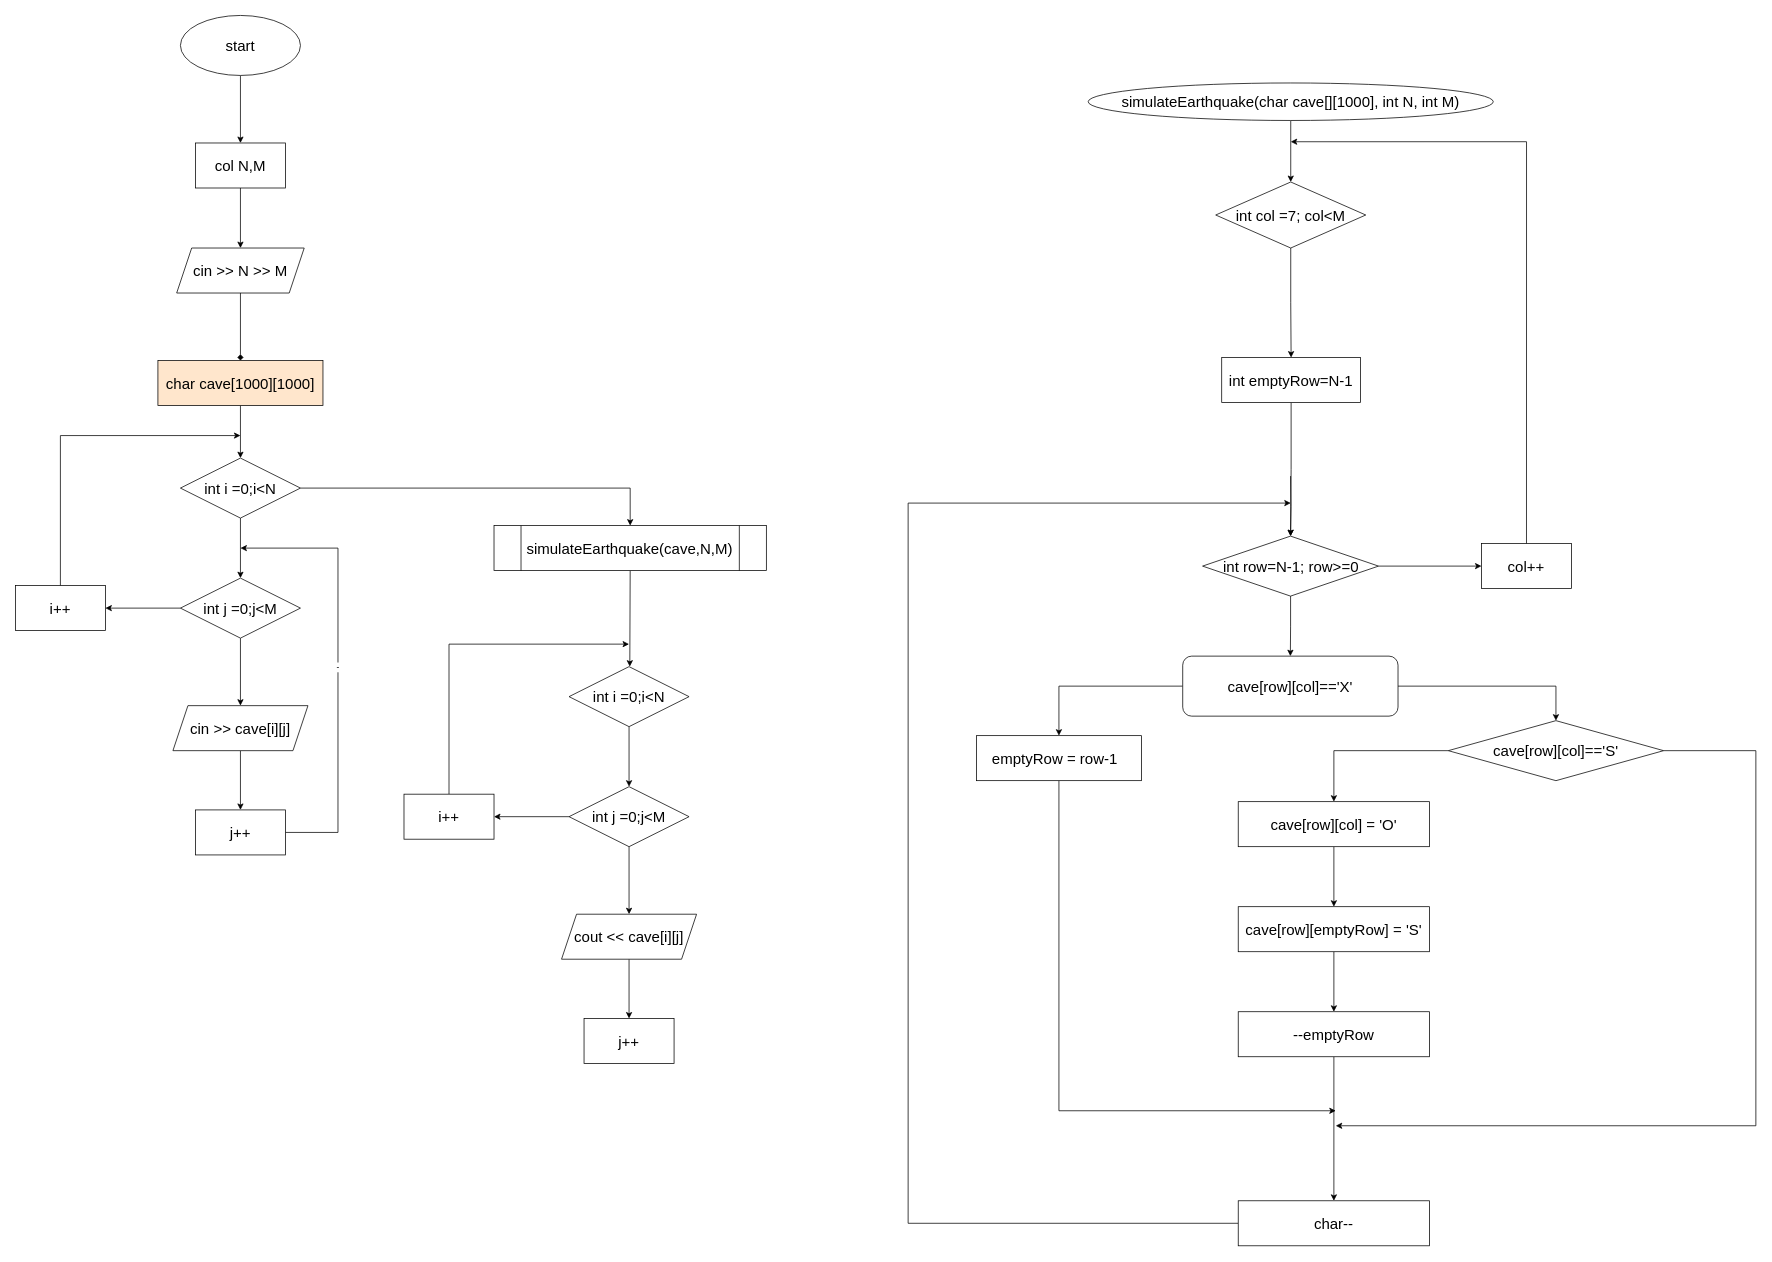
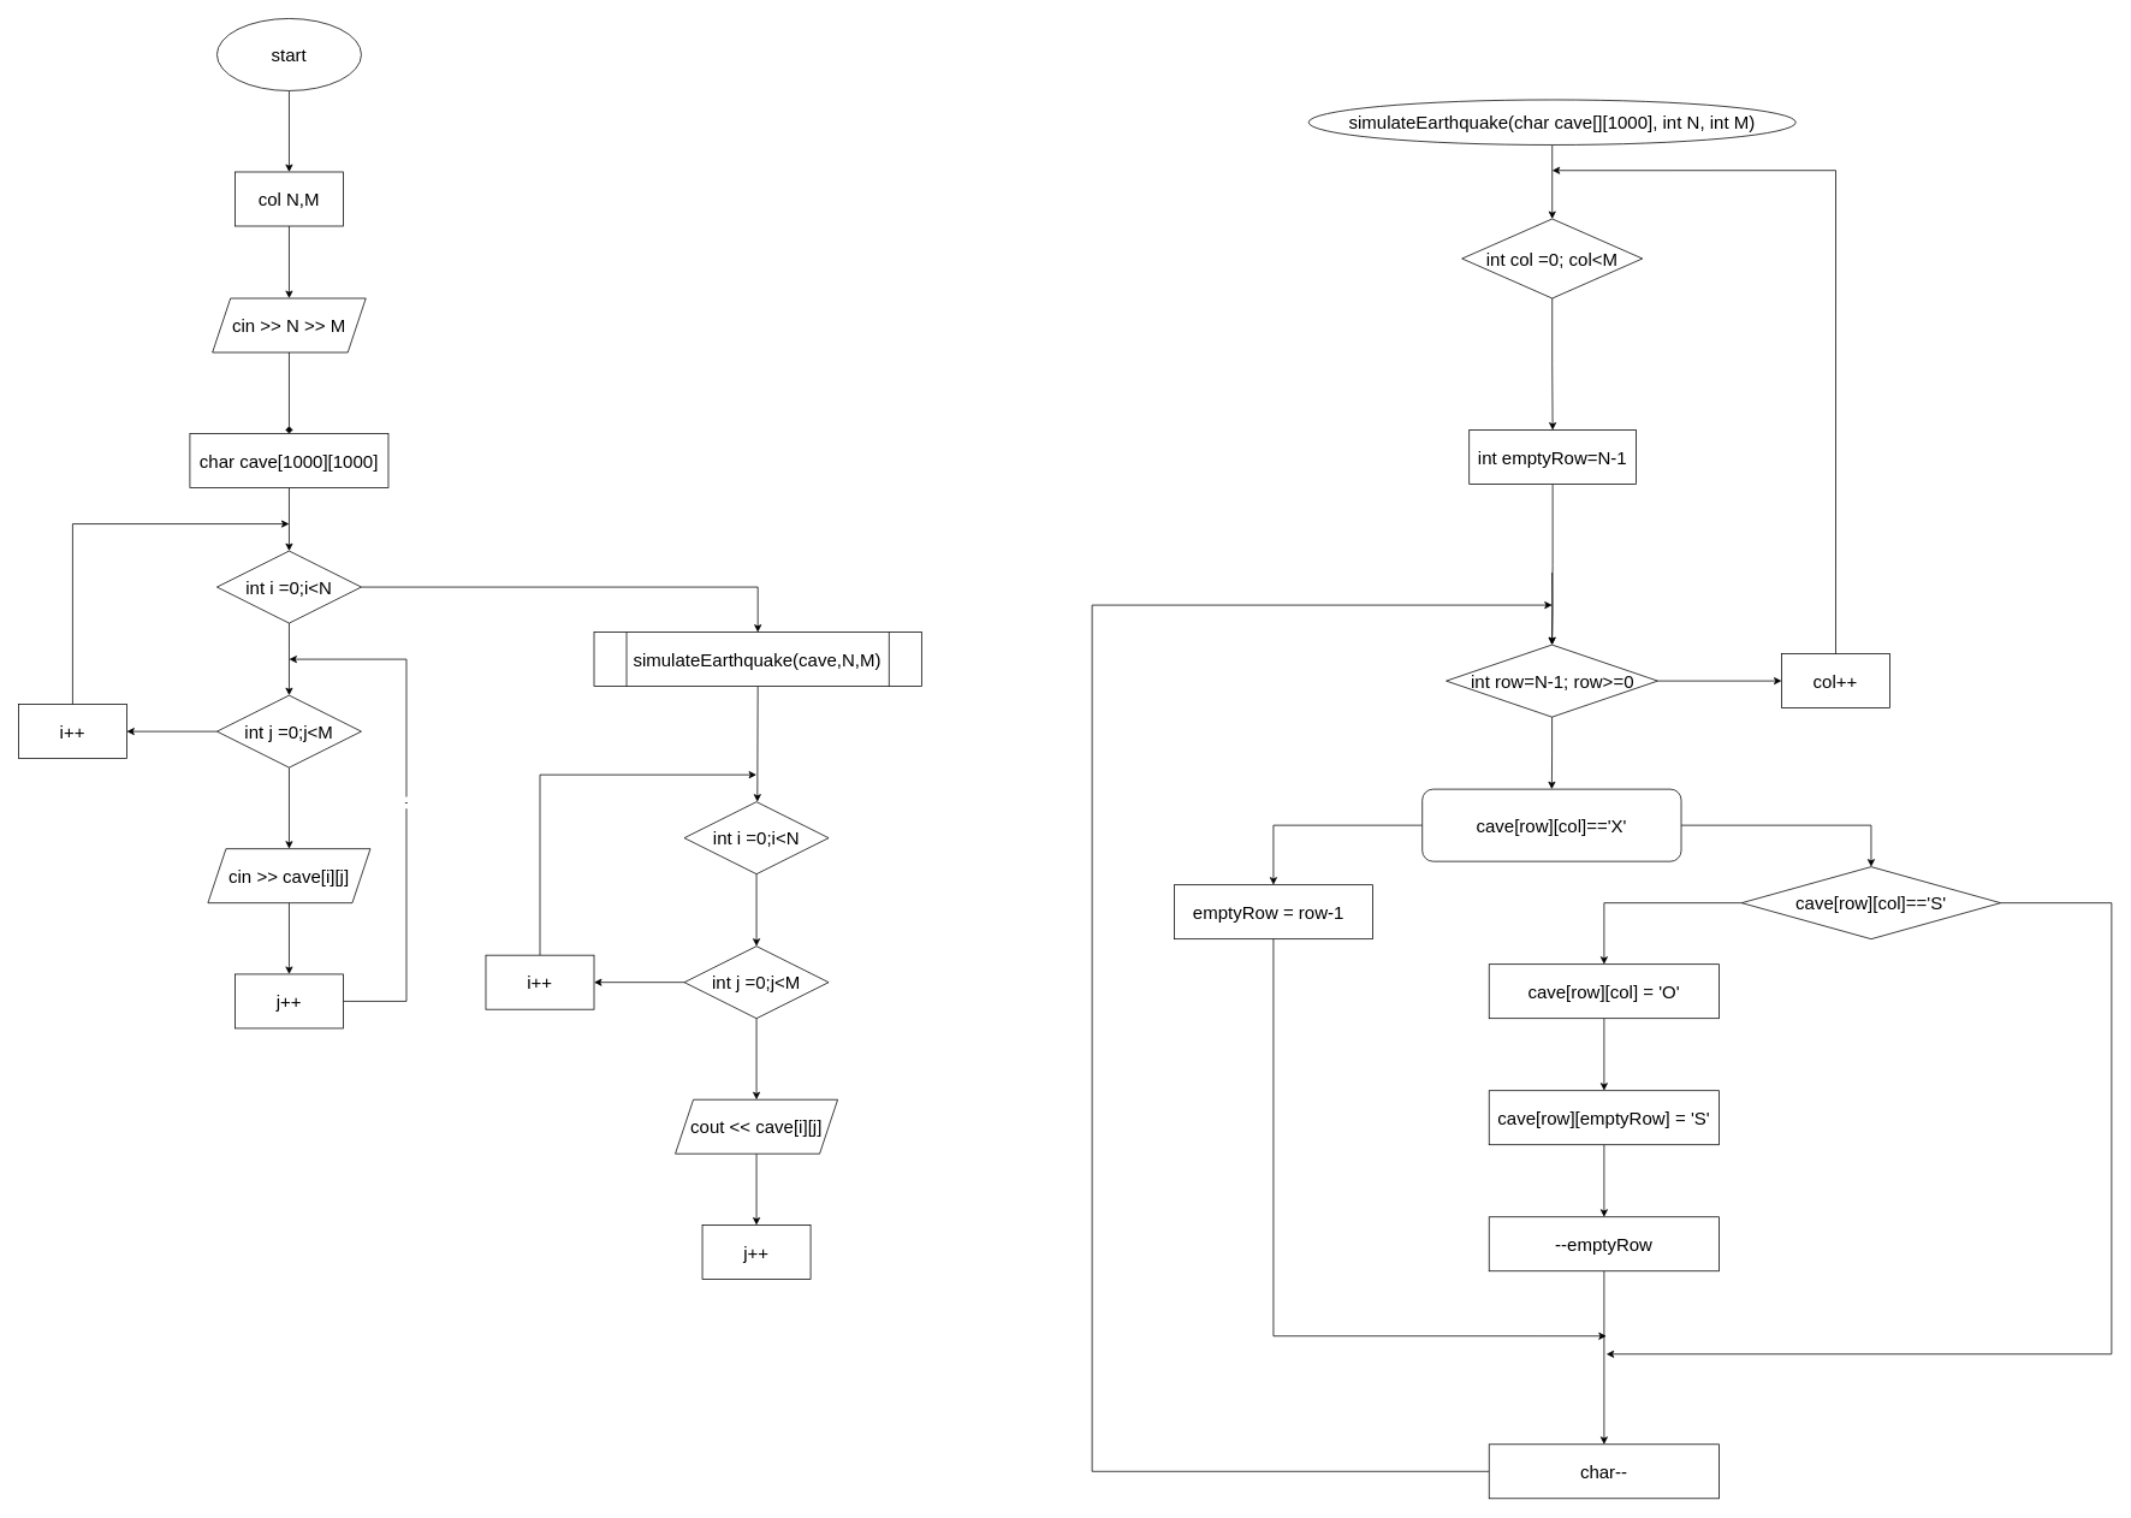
  <mxCell id="0" />
  <mxCell id="1" parent="0" />
  <mxCell id="2" value="" style="edgeStyle=orthogonalEdgeStyle;rounded=0;orthogonalLoop=1;jettySize=auto;html=1;" parent="1" source="3" target="5" edge="1"><mxGeometry relative="1" as="geometry" /></mxCell>
  <mxCell id="3" value="&lt;font style=&quot;font-size: 20px;&quot;&gt;start&lt;/font&gt;" style="ellipse;whiteSpace=wrap;html=1;" parent="1" vertex="1"><mxGeometry x="240" y="20" width="160" height="80" as="geometry" /></mxCell>
  <mxCell id="4" value="" style="edgeStyle=orthogonalEdgeStyle;rounded=0;orthogonalLoop=1;jettySize=auto;html=1;" parent="1" source="5" target="7" edge="1"><mxGeometry relative="1" as="geometry" /></mxCell>
  <mxCell id="5" value="&lt;font style=&quot;font-size: 20px;&quot;&gt;col N,M&lt;/font&gt;" style="whiteSpace=wrap;html=1;" parent="1" vertex="1"><mxGeometry x="260" y="190" width="120" height="60" as="geometry" /></mxCell>
  <mxCell id="6" value="" style="edgeStyle=orthogonalEdgeStyle;rounded=0;orthogonalLoop=1;jettySize=auto;html=1;endArrow=diamond;" parent="1" source="7" target="9" edge="1"><mxGeometry relative="1" as="geometry" /></mxCell>
  <mxCell id="7" value="&lt;font style=&quot;font-size: 20px;&quot;&gt;cin &amp;gt;&amp;gt; N &amp;gt;&amp;gt; M&lt;/font&gt;" style="shape=parallelogram;perimeter=parallelogramPerimeter;whiteSpace=wrap;html=1;fixedSize=1;" parent="1" vertex="1"><mxGeometry x="235" y="330" width="170" height="60" as="geometry" /></mxCell>
  <mxCell id="8" value="" style="edgeStyle=orthogonalEdgeStyle;rounded=0;orthogonalLoop=1;jettySize=auto;html=1;" parent="1" source="9" target="12" edge="1"><mxGeometry relative="1" as="geometry" /></mxCell>
- <mxCell id="9" value="&lt;font style=&quot;font-size: 20px;&quot;&gt;char cave[1000][1000]&lt;/font&gt;" style="whiteSpace=wrap;html=1;fillColor=#ffe6cc;" parent="1" vertex="1"><mxGeometry x="210" y="480" width="220" height="60" as="geometry" /></mxCell>
+ <mxCell id="9" value="&lt;font style=&quot;font-size: 20px;&quot;&gt;char cave[1000][1000]&lt;/font&gt;" style="whiteSpace=wrap;html=1;" parent="1" vertex="1"><mxGeometry x="210" y="480" width="220" height="60" as="geometry" /></mxCell>
  <mxCell id="10" value="" style="edgeStyle=orthogonalEdgeStyle;rounded=0;orthogonalLoop=1;jettySize=auto;html=1;" parent="1" source="12" target="15" edge="1"><mxGeometry relative="1" as="geometry" /></mxCell>
  <mxCell id="11" value="" style="edgeStyle=orthogonalEdgeStyle;rounded=0;orthogonalLoop=1;jettySize=auto;html=1;" parent="1" source="12" target="23" edge="1"><mxGeometry relative="1" as="geometry" /></mxCell>
  <mxCell id="12" value="&lt;font style=&quot;font-size: 20px;&quot;&gt;int i =0;i&amp;lt;N&lt;/font&gt;" style="rhombus;whiteSpace=wrap;html=1;" parent="1" vertex="1"><mxGeometry x="240" y="610" width="160" height="80" as="geometry" /></mxCell>
  <mxCell id="13" value="" style="edgeStyle=orthogonalEdgeStyle;rounded=0;orthogonalLoop=1;jettySize=auto;html=1;" parent="1" source="15" target="17" edge="1"><mxGeometry relative="1" as="geometry" /></mxCell>
  <mxCell id="14" value="" style="edgeStyle=orthogonalEdgeStyle;rounded=0;orthogonalLoop=1;jettySize=auto;html=1;" parent="1" source="15" target="21" edge="1"><mxGeometry relative="1" as="geometry" /></mxCell>
  <mxCell id="15" value="&lt;font style=&quot;font-size: 20px;&quot;&gt;int j =0;j&amp;lt;M&lt;/font&gt;" style="rhombus;whiteSpace=wrap;html=1;" parent="1" vertex="1"><mxGeometry x="240" y="770" width="160" height="80" as="geometry" /></mxCell>
  <mxCell id="16" value="" style="edgeStyle=orthogonalEdgeStyle;rounded=0;orthogonalLoop=1;jettySize=auto;html=1;" parent="1" source="17" target="19" edge="1"><mxGeometry relative="1" as="geometry" /></mxCell>
  <mxCell id="17" value="&lt;font style=&quot;font-size: 20px;&quot;&gt;cin &amp;gt;&amp;gt; cave[i][j]&lt;/font&gt;" style="shape=parallelogram;perimeter=parallelogramPerimeter;whiteSpace=wrap;html=1;fixedSize=1;" parent="1" vertex="1"><mxGeometry x="230" y="940" width="180" height="60" as="geometry" /></mxCell>
  <mxCell id="18" value="-" style="edgeStyle=orthogonalEdgeStyle;rounded=0;orthogonalLoop=1;jettySize=auto;html=1;exitX=1;exitY=0.5;exitDx=0;exitDy=0;" parent="1" source="19" edge="1"><mxGeometry relative="1" as="geometry"><mxPoint x="320" y="730" as="targetPoint" /><Array as="points"><mxPoint x="450" y="1109" /><mxPoint x="450" y="730" /></Array></mxGeometry></mxCell>
  <mxCell id="19" value="&lt;font style=&quot;font-size: 20px;&quot;&gt;j++&lt;/font&gt;" style="whiteSpace=wrap;html=1;" parent="1" vertex="1"><mxGeometry x="260" y="1079" width="120" height="60" as="geometry" /></mxCell>
  <mxCell id="20" style="edgeStyle=orthogonalEdgeStyle;rounded=0;orthogonalLoop=1;jettySize=auto;html=1;exitX=0.5;exitY=0;exitDx=0;exitDy=0;" parent="1" source="21" edge="1"><mxGeometry relative="1" as="geometry"><mxPoint x="320" y="580" as="targetPoint" /><Array as="points"><mxPoint x="80" y="580" /></Array></mxGeometry></mxCell>
  <mxCell id="21" value="&lt;font style=&quot;font-size: 20px;&quot;&gt;i++&lt;/font&gt;" style="whiteSpace=wrap;html=1;" parent="1" vertex="1"><mxGeometry x="20" y="780" width="120" height="60" as="geometry" /></mxCell>
  <mxCell id="22" style="edgeStyle=orthogonalEdgeStyle;rounded=0;orthogonalLoop=1;jettySize=auto;html=1;entryX=0.5;entryY=0;entryDx=0;entryDy=0;exitX=0.5;exitY=1;exitDx=0;exitDy=0;" parent="1" source="23" edge="1"><mxGeometry relative="1" as="geometry"><mxPoint x="826.556" y="680" as="sourcePoint" /><mxPoint x="839" y="888" as="targetPoint" /></mxGeometry></mxCell>
  <mxCell id="23" value="&lt;font style=&quot;font-size: 20px;&quot;&gt;simulateEarthquake(cave,N,M)&lt;/font&gt;" style="shape=process;whiteSpace=wrap;html=1;backgroundOutline=1;" parent="1" vertex="1"><mxGeometry x="658" y="700" width="363" height="60" as="geometry" /></mxCell>
  <mxCell id="24" value="" style="edgeStyle=orthogonalEdgeStyle;rounded=0;orthogonalLoop=1;jettySize=auto;html=1;" parent="1" source="25" target="28" edge="1"><mxGeometry relative="1" as="geometry" /></mxCell>
  <mxCell id="25" value="&lt;font style=&quot;font-size: 20px;&quot;&gt;int i =0;i&amp;lt;N&lt;/font&gt;" style="rhombus;whiteSpace=wrap;html=1;" parent="1" vertex="1"><mxGeometry x="758" y="888" width="160" height="80" as="geometry" /></mxCell>
  <mxCell id="26" value="" style="edgeStyle=orthogonalEdgeStyle;rounded=0;orthogonalLoop=1;jettySize=auto;html=1;" parent="1" source="28" target="30" edge="1"><mxGeometry relative="1" as="geometry" /></mxCell>
  <mxCell id="27" value="" style="edgeStyle=orthogonalEdgeStyle;rounded=0;orthogonalLoop=1;jettySize=auto;html=1;" parent="1" source="28" target="33" edge="1"><mxGeometry relative="1" as="geometry" /></mxCell>
  <mxCell id="28" value="&lt;font style=&quot;font-size: 20px;&quot;&gt;int j =0;j&amp;lt;M&lt;/font&gt;" style="rhombus;whiteSpace=wrap;html=1;" parent="1" vertex="1"><mxGeometry x="758" y="1048" width="160" height="80" as="geometry" /></mxCell>
  <mxCell id="29" value="" style="edgeStyle=orthogonalEdgeStyle;rounded=0;orthogonalLoop=1;jettySize=auto;html=1;" parent="1" source="30" target="31" edge="1"><mxGeometry relative="1" as="geometry" /></mxCell>
  <mxCell id="30" value="&lt;font style=&quot;font-size: 20px;&quot;&gt;cout &amp;lt;&amp;lt; cave[i][j]&lt;/font&gt;" style="shape=parallelogram;perimeter=parallelogramPerimeter;whiteSpace=wrap;html=1;fixedSize=1;" parent="1" vertex="1"><mxGeometry x="748" y="1218" width="180" height="60" as="geometry" /></mxCell>
  <mxCell id="31" value="&lt;font style=&quot;font-size: 20px;&quot;&gt;j++&lt;/font&gt;" style="whiteSpace=wrap;html=1;" parent="1" vertex="1"><mxGeometry x="778" y="1357" width="120" height="60" as="geometry" /></mxCell>
  <mxCell id="32" style="edgeStyle=orthogonalEdgeStyle;rounded=0;orthogonalLoop=1;jettySize=auto;html=1;exitX=0.5;exitY=0;exitDx=0;exitDy=0;" parent="1" source="33" edge="1"><mxGeometry relative="1" as="geometry"><mxPoint x="838" y="858" as="targetPoint" /><Array as="points"><mxPoint x="598" y="858" /></Array></mxGeometry></mxCell>
  <mxCell id="33" value="&lt;font style=&quot;font-size: 20px;&quot;&gt;i++&lt;/font&gt;" style="whiteSpace=wrap;html=1;" parent="1" vertex="1"><mxGeometry x="538" y="1058" width="120" height="60" as="geometry" /></mxCell>
  <mxCell id="34" value="" style="edgeStyle=orthogonalEdgeStyle;rounded=0;orthogonalLoop=1;jettySize=auto;html=1;" parent="1" source="35" target="37" edge="1"><mxGeometry relative="1" as="geometry" /></mxCell>
  <mxCell id="35" value="&lt;span style=&quot;font-size: 20px;&quot;&gt;simulateEarthquake(char cave[][1000], int N, int&amp;nbsp;M)&lt;/span&gt;" style="ellipse;whiteSpace=wrap;html=1;" parent="1" vertex="1"><mxGeometry x="1450" y="110" width="540" height="50" as="geometry" /></mxCell>
  <mxCell id="36" value="" style="edgeStyle=orthogonalEdgeStyle;rounded=0;orthogonalLoop=1;jettySize=auto;html=1;" edge="1" parent="1" source="37" target="39"><mxGeometry relative="1" as="geometry" /></mxCell>
- <mxCell id="37" value="&lt;font style=&quot;font-size: 20px;&quot;&gt;int col =7; col&amp;lt;M&lt;/font&gt;" style="rhombus;whiteSpace=wrap;html=1;" parent="1" vertex="1"><mxGeometry x="1620" y="242" width="200" height="88" as="geometry" /></mxCell>
+ <mxCell id="37" value="&lt;font style=&quot;font-size: 20px;&quot;&gt;int col =0; col&amp;lt;M&lt;/font&gt;" style="rhombus;whiteSpace=wrap;html=1;" parent="1" vertex="1"><mxGeometry x="1620" y="242" width="200" height="88" as="geometry" /></mxCell>
  <mxCell id="38" value="" style="edgeStyle=orthogonalEdgeStyle;rounded=0;orthogonalLoop=1;jettySize=auto;html=1;" edge="1" parent="1" source="39" target="43"><mxGeometry relative="1" as="geometry"><mxPoint x="1719.667" y="554.028" as="targetPoint" /></mxGeometry></mxCell>
  <mxCell id="39" value="&lt;font style=&quot;font-size: 20px;&quot;&gt;int emptyRow=N-1&lt;/font&gt;" style="whiteSpace=wrap;html=1;" vertex="1" parent="1"><mxGeometry x="1628" y="476" width="185" height="60" as="geometry" /></mxCell>
  <mxCell id="40" value="" style="edgeStyle=orthogonalEdgeStyle;rounded=0;orthogonalLoop=1;jettySize=auto;html=1;" edge="1" parent="1" target="43"><mxGeometry relative="1" as="geometry"><mxPoint x="1719.75" y="634" as="sourcePoint" /></mxGeometry></mxCell>
  <mxCell id="41" value="" style="edgeStyle=orthogonalEdgeStyle;rounded=0;orthogonalLoop=1;jettySize=auto;html=1;" edge="1" parent="1" source="43" target="46"><mxGeometry relative="1" as="geometry" /></mxCell>
  <mxCell id="42" value="" style="edgeStyle=orthogonalEdgeStyle;rounded=0;orthogonalLoop=1;jettySize=auto;html=1;" edge="1" parent="1" source="43" target="61"><mxGeometry relative="1" as="geometry" /></mxCell>
  <mxCell id="43" value="&lt;font style=&quot;font-size: 20px;&quot;&gt;int row=N-1; row&amp;gt;=0&lt;/font&gt;" style="rhombus;whiteSpace=wrap;html=1;" vertex="1" parent="1"><mxGeometry x="1602.5" y="714" width="234.5" height="80" as="geometry" /></mxCell>
  <mxCell id="44" value="" style="edgeStyle=orthogonalEdgeStyle;rounded=0;orthogonalLoop=1;jettySize=auto;html=1;" edge="1" parent="1" source="46" target="48"><mxGeometry relative="1" as="geometry" /></mxCell>
  <mxCell id="45" value="" style="edgeStyle=orthogonalEdgeStyle;rounded=0;orthogonalLoop=1;jettySize=auto;html=1;" edge="1" parent="1" source="46" target="51"><mxGeometry relative="1" as="geometry" /></mxCell>
  <mxCell id="46" value="&lt;font style=&quot;font-size: 20px;&quot;&gt;cave[row][col]=='X'&lt;/font&gt;" style="whiteSpace=wrap;html=1;rounded=1;" vertex="1" parent="1"><mxGeometry x="1576" y="874" width="287" height="80" as="geometry" /></mxCell>
  <mxCell id="47" style="edgeStyle=orthogonalEdgeStyle;rounded=0;orthogonalLoop=1;jettySize=auto;html=1;exitX=0.5;exitY=1;exitDx=0;exitDy=0;" edge="1" parent="1" source="48"><mxGeometry relative="1" as="geometry"><mxPoint x="1780" y="1480" as="targetPoint" /><Array as="points"><mxPoint x="1411" y="1480" /><mxPoint x="1711" y="1480" /></Array></mxGeometry></mxCell>
  <mxCell id="48" value="&lt;font style=&quot;font-size: 20px;&quot;&gt;emptyRow = row-1&lt;span style=&quot;white-space: pre;&quot;&gt;&#09;&lt;/span&gt;&lt;/font&gt;" style="whiteSpace=wrap;html=1;" vertex="1" parent="1"><mxGeometry x="1301" y="980" width="220" height="60" as="geometry" /></mxCell>
  <mxCell id="49" value="" style="edgeStyle=orthogonalEdgeStyle;rounded=0;orthogonalLoop=1;jettySize=auto;html=1;" edge="1" parent="1" source="51" target="53"><mxGeometry relative="1" as="geometry" /></mxCell>
  <mxCell id="50" style="edgeStyle=orthogonalEdgeStyle;rounded=0;orthogonalLoop=1;jettySize=auto;html=1;exitX=1;exitY=0.5;exitDx=0;exitDy=0;" edge="1" parent="1" source="51"><mxGeometry relative="1" as="geometry"><mxPoint x="1780" y="1500" as="targetPoint" /><Array as="points"><mxPoint x="2340" y="1000" /><mxPoint x="2340" y="1500" /></Array></mxGeometry></mxCell>
  <mxCell id="51" value="&lt;font style=&quot;font-size: 20px;&quot;&gt;cave[row][col]=='S'&lt;/font&gt;" style="rhombus;whiteSpace=wrap;html=1;" vertex="1" parent="1"><mxGeometry x="1930" y="960" width="287" height="80" as="geometry" /></mxCell>
  <mxCell id="52" value="" style="edgeStyle=orthogonalEdgeStyle;rounded=0;orthogonalLoop=1;jettySize=auto;html=1;" edge="1" parent="1" source="53" target="55"><mxGeometry relative="1" as="geometry" /></mxCell>
  <mxCell id="53" value="&lt;span style=&quot;font-size: 20px;&quot;&gt;cave[row][col] = 'O'&lt;/span&gt;" style="whiteSpace=wrap;html=1;" vertex="1" parent="1"><mxGeometry x="1650" y="1068" width="255" height="60" as="geometry" /></mxCell>
  <mxCell id="54" value="" style="edgeStyle=orthogonalEdgeStyle;rounded=0;orthogonalLoop=1;jettySize=auto;html=1;" edge="1" parent="1" source="55" target="57"><mxGeometry relative="1" as="geometry" /></mxCell>
  <mxCell id="55" value="&lt;span style=&quot;font-size: 20px;&quot;&gt;cave[row][emptyRow] = 'S'&lt;/span&gt;" style="whiteSpace=wrap;html=1;" vertex="1" parent="1"><mxGeometry x="1650" y="1208" width="255" height="60" as="geometry" /></mxCell>
  <mxCell id="56" value="" style="edgeStyle=orthogonalEdgeStyle;rounded=0;orthogonalLoop=1;jettySize=auto;html=1;" edge="1" parent="1" source="57" target="59"><mxGeometry relative="1" as="geometry" /></mxCell>
  <mxCell id="57" value="&lt;span style=&quot;font-size: 20px;&quot;&gt;--emptyRow&lt;/span&gt;" style="whiteSpace=wrap;html=1;" vertex="1" parent="1"><mxGeometry x="1650" y="1348" width="255" height="60" as="geometry" /></mxCell>
  <mxCell id="58" style="edgeStyle=orthogonalEdgeStyle;rounded=0;orthogonalLoop=1;jettySize=auto;html=1;exitX=0;exitY=0.5;exitDx=0;exitDy=0;" edge="1" parent="1" source="59"><mxGeometry relative="1" as="geometry"><mxPoint x="1720" y="670" as="targetPoint" /><Array as="points"><mxPoint x="1210" y="1630" /><mxPoint x="1210" y="670" /></Array></mxGeometry></mxCell>
  <mxCell id="59" value="&lt;span style=&quot;font-size: 20px;&quot;&gt;char--&lt;/span&gt;" style="whiteSpace=wrap;html=1;" vertex="1" parent="1"><mxGeometry x="1650" y="1600" width="255" height="60" as="geometry" /></mxCell>
  <mxCell id="60" style="edgeStyle=orthogonalEdgeStyle;rounded=0;orthogonalLoop=1;jettySize=auto;html=1;exitX=0.5;exitY=0;exitDx=0;exitDy=0;" edge="1" parent="1" source="61"><mxGeometry relative="1" as="geometry"><mxPoint x="1720" y="188.333" as="targetPoint" /><Array as="points"><mxPoint x="2034" y="188" /></Array></mxGeometry></mxCell>
  <mxCell id="61" value="&lt;font style=&quot;font-size: 20px;&quot;&gt;col++&lt;/font&gt;" style="whiteSpace=wrap;html=1;" vertex="1" parent="1"><mxGeometry x="1974.25" y="724" width="120" height="60" as="geometry" /></mxCell>
